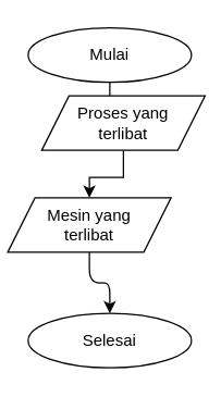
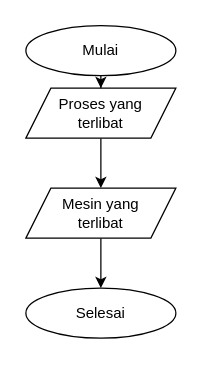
  <mxCell id="0" />
  <mxCell id="1" parent="0" />
  <mxCell id="2" style="edgeStyle=orthogonalEdgeStyle;rounded=0;orthogonalLoop=1;jettySize=auto;html=1;entryX=0.5;entryY=0;entryDx=0;entryDy=0;" edge="1" parent="1" source="3" target="5"><mxGeometry relative="1" as="geometry" /></mxCell>
  <mxCell id="3" value="Mulai" style="ellipse;whiteSpace=wrap;html=1;" vertex="1" parent="1"><mxGeometry x="20" y="20" width="120" height="40" as="geometry" /></mxCell>
  <mxCell id="4" style="edgeStyle=orthogonalEdgeStyle;rounded=0;orthogonalLoop=1;jettySize=auto;html=1;entryX=0.5;entryY=0;entryDx=0;entryDy=0;" edge="1" parent="1" source="5" target="7"><mxGeometry relative="1" as="geometry" /></mxCell>
- <mxCell id="5" value="Proses yang&lt;br&gt;terlibat" style="shape=parallelogram;perimeter=parallelogramPerimeter;whiteSpace=wrap;html=1;fixedSize=1;" vertex="1" parent="1"><mxGeometry x="30" y="70" width="120" height="40" as="geometry" /></mxCell>
+ <mxCell id="5" value="Proses yang&lt;br&gt;terlibat" style="shape=parallelogram;perimeter=parallelogramPerimeter;whiteSpace=wrap;html=1;fixedSize=1;" vertex="1" parent="1"><mxGeometry x="20" y="70" width="120" height="40" as="geometry" /></mxCell>
  <mxCell id="6" style="edgeStyle=orthogonalEdgeStyle;rounded=1;orthogonalLoop=1;jettySize=auto;html=1;entryX=0.5;entryY=0;entryDx=0;entryDy=0;fontSize=9;" edge="1" parent="1" source="7" target="9"><mxGeometry relative="1" as="geometry" /></mxCell>
- <mxCell id="7" value="Mesin yang&lt;br&gt;terlibat" style="shape=parallelogram;perimeter=parallelogramPerimeter;whiteSpace=wrap;html=1;fixedSize=1;" vertex="1" parent="1"><mxGeometry x="5" y="145" width="120" height="40" as="geometry" /></mxCell>
+ <mxCell id="7" value="Mesin yang&lt;br&gt;terlibat" style="shape=parallelogram;perimeter=parallelogramPerimeter;whiteSpace=wrap;html=1;fixedSize=1;" vertex="1" parent="1"><mxGeometry x="20" y="150" width="120" height="40" as="geometry" /></mxCell>
  <mxCell id="8" style="edgeStyle=orthogonalEdgeStyle;rounded=0;orthogonalLoop=1;jettySize=auto;html=1;exitX=0.5;exitY=1;exitDx=0;exitDy=0;exitPerimeter=0;" edge="1" parent="1"><mxGeometry relative="1" as="geometry"><mxPoint x="80" y="270" as="sourcePoint" /><mxPoint x="80" y="270" as="targetPoint" /></mxGeometry></mxCell>
  <mxCell id="9" value="Selesai" style="ellipse;whiteSpace=wrap;html=1;" vertex="1" parent="1"><mxGeometry x="20" y="230" width="120" height="40" as="geometry" /></mxCell>
